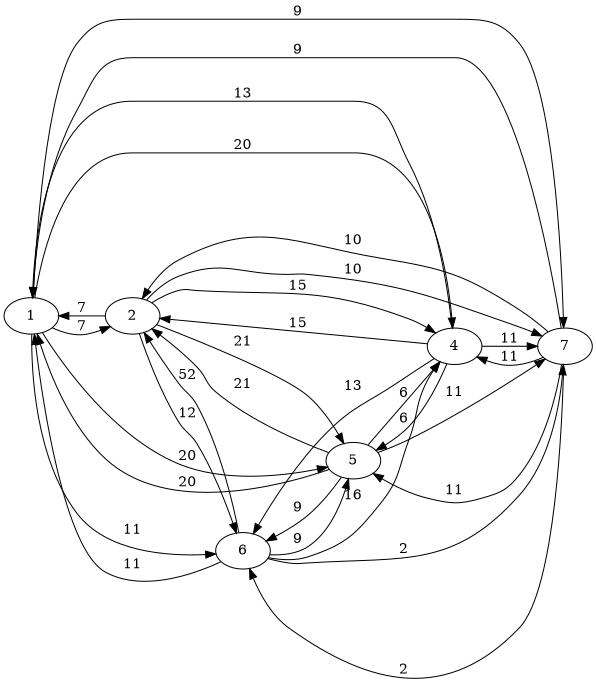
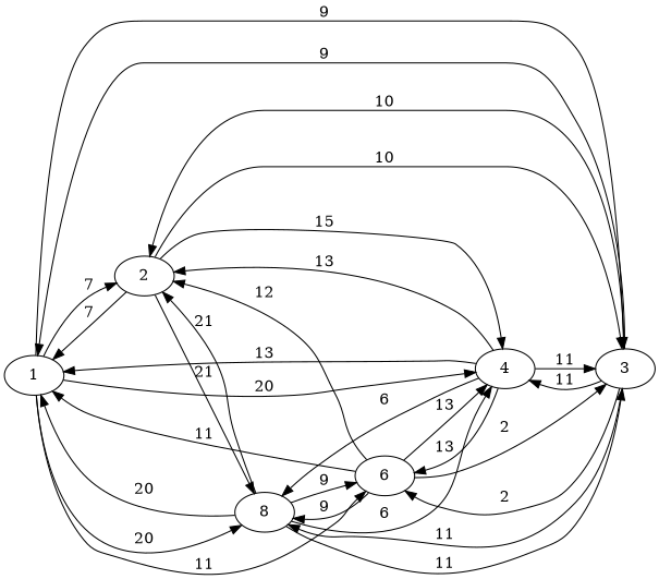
  digraph {
    rankdir=LR
    1
    2
-   3 [label=7]
+   3
    4
-   5
+   5 [label=8]
    6
    1 -> 2 [label=7]
    1 -> 3 [label=9]
    1 -> 4 [label=20]
    1 -> 5 [label=20]
    1 -> 6 [label=11]
    2 -> 1 [label=7]
    2 -> 3 [label=10]
    2 -> 4 [label=15]
    2 -> 5 [label=21]
-   2 -> 6 [label=12]
    3 -> 1 [label=9]
    3 -> 2 [label=10]
    3 -> 4 [label=11]
    3 -> 5 [label=11]
    3 -> 6 [label=2]
    4 -> 1 [label=13]
-   4 -> 2 [label=15]
+   4 -> 2 [label=13]
    4 -> 3 [label=11]
    4 -> 5 [label=6]
    4 -> 6 [label=13]
    5 -> 1 [label=20]
    5 -> 2 [label=21]
    5 -> 3 [label=11]
    5 -> 4 [label=6]
    5 -> 6 [label=9]
    6 -> 1 [label=11]
-   6 -> 2 [label=52]
+   6 -> 2 [label=12]
    6 -> 3 [label=2]
-   6 -> 4 [label=16]
+   6 -> 4 [label=13]
    6 -> 5 [label=9]
  }
